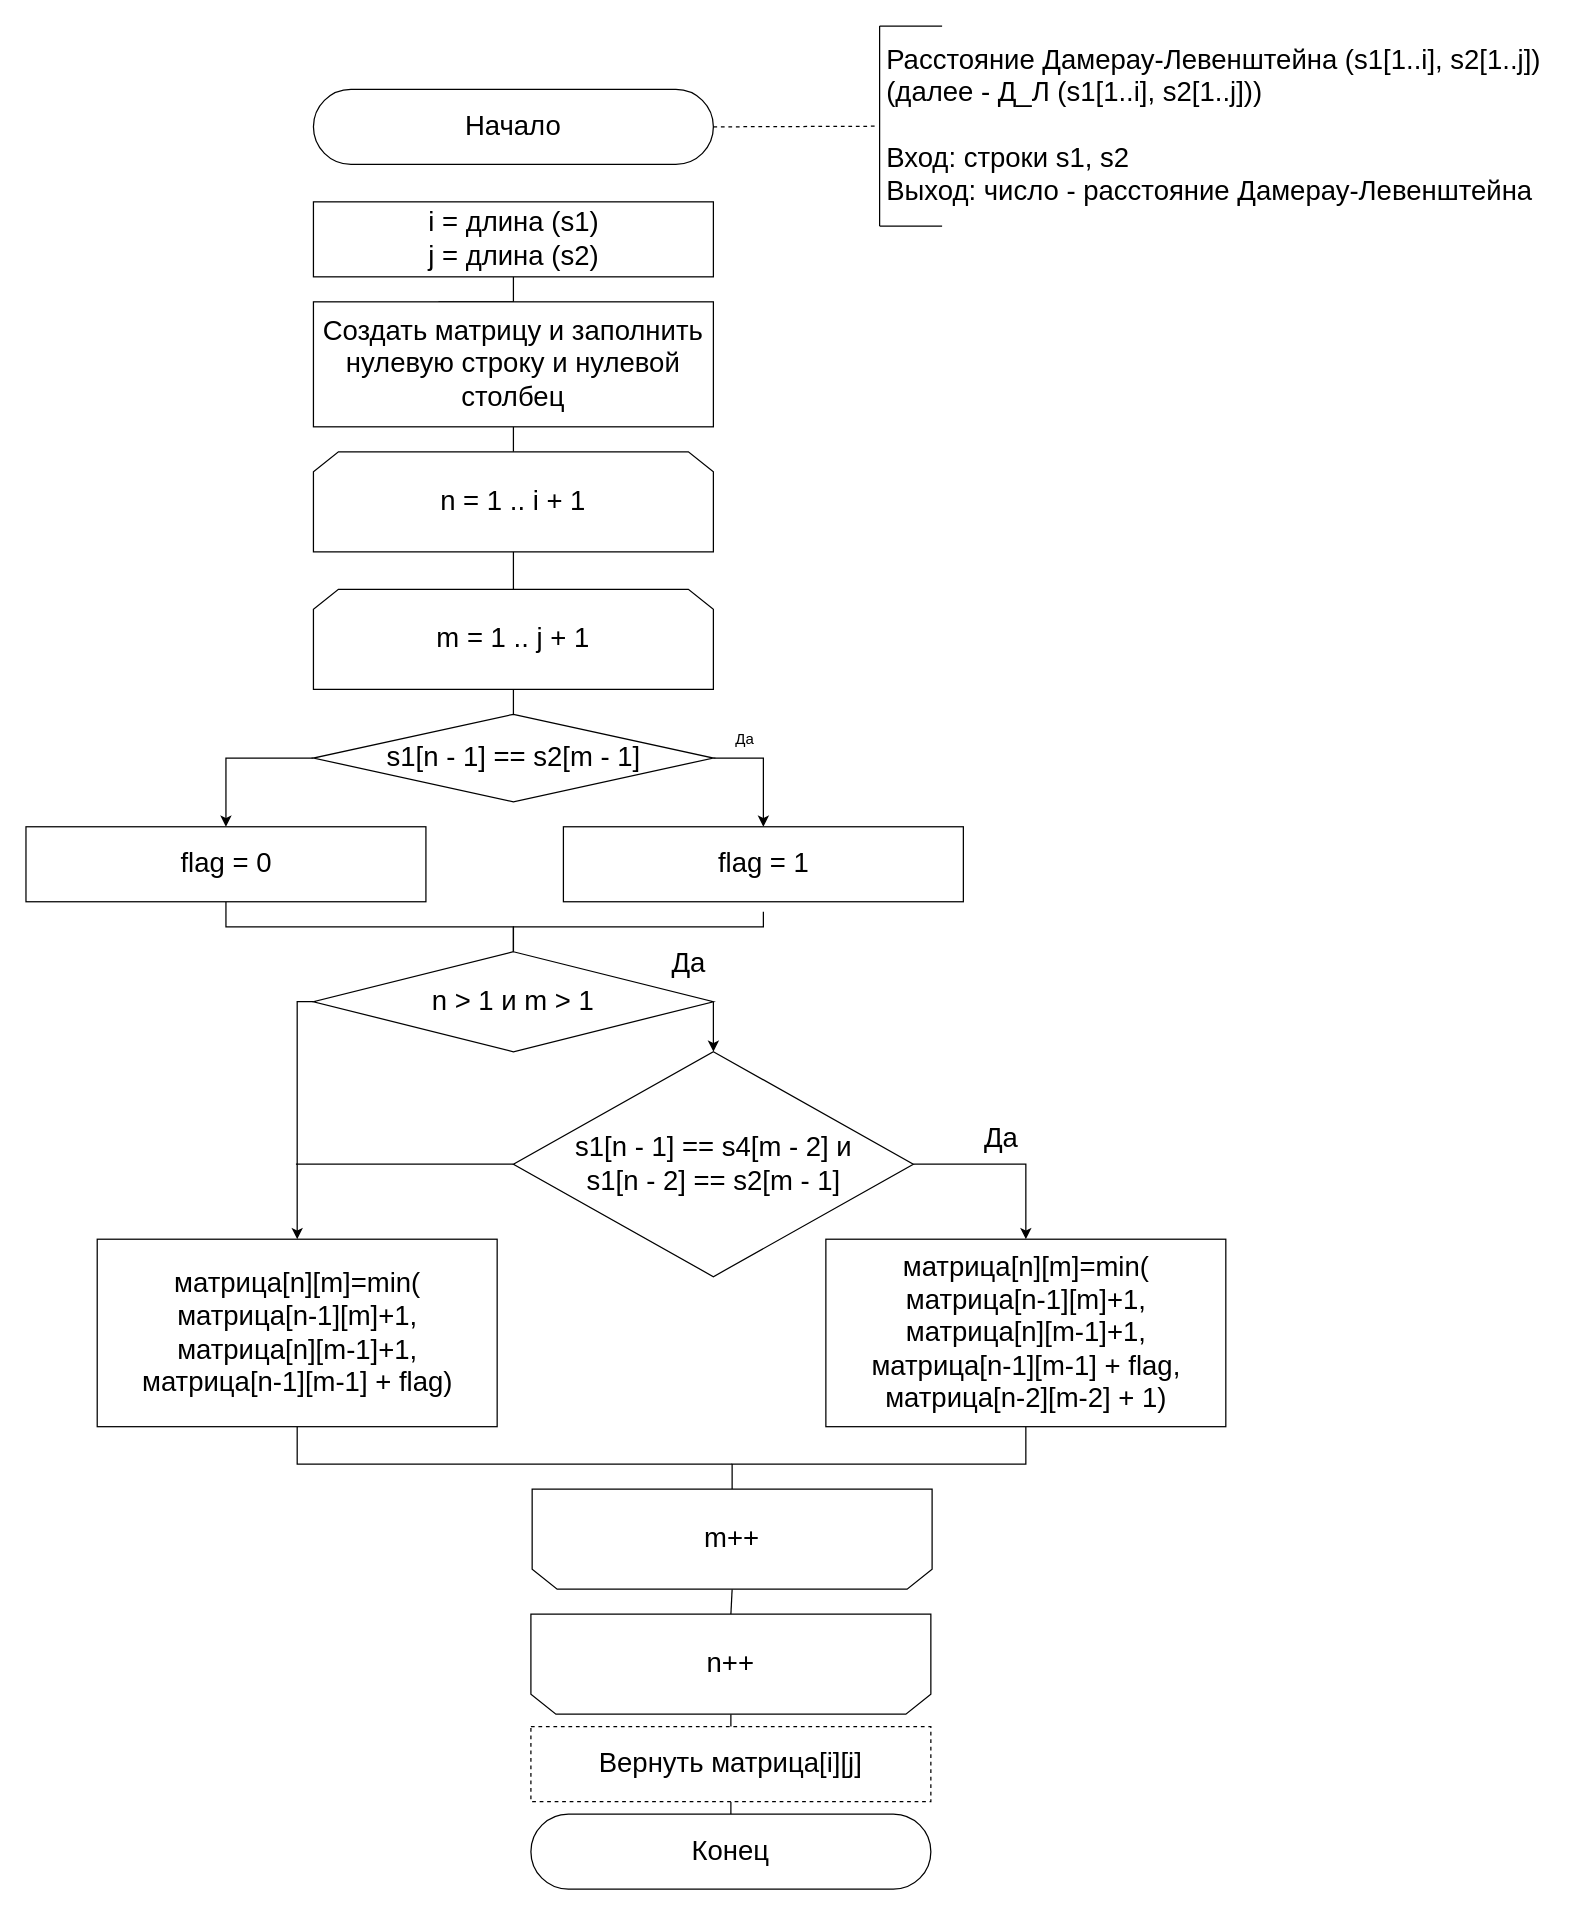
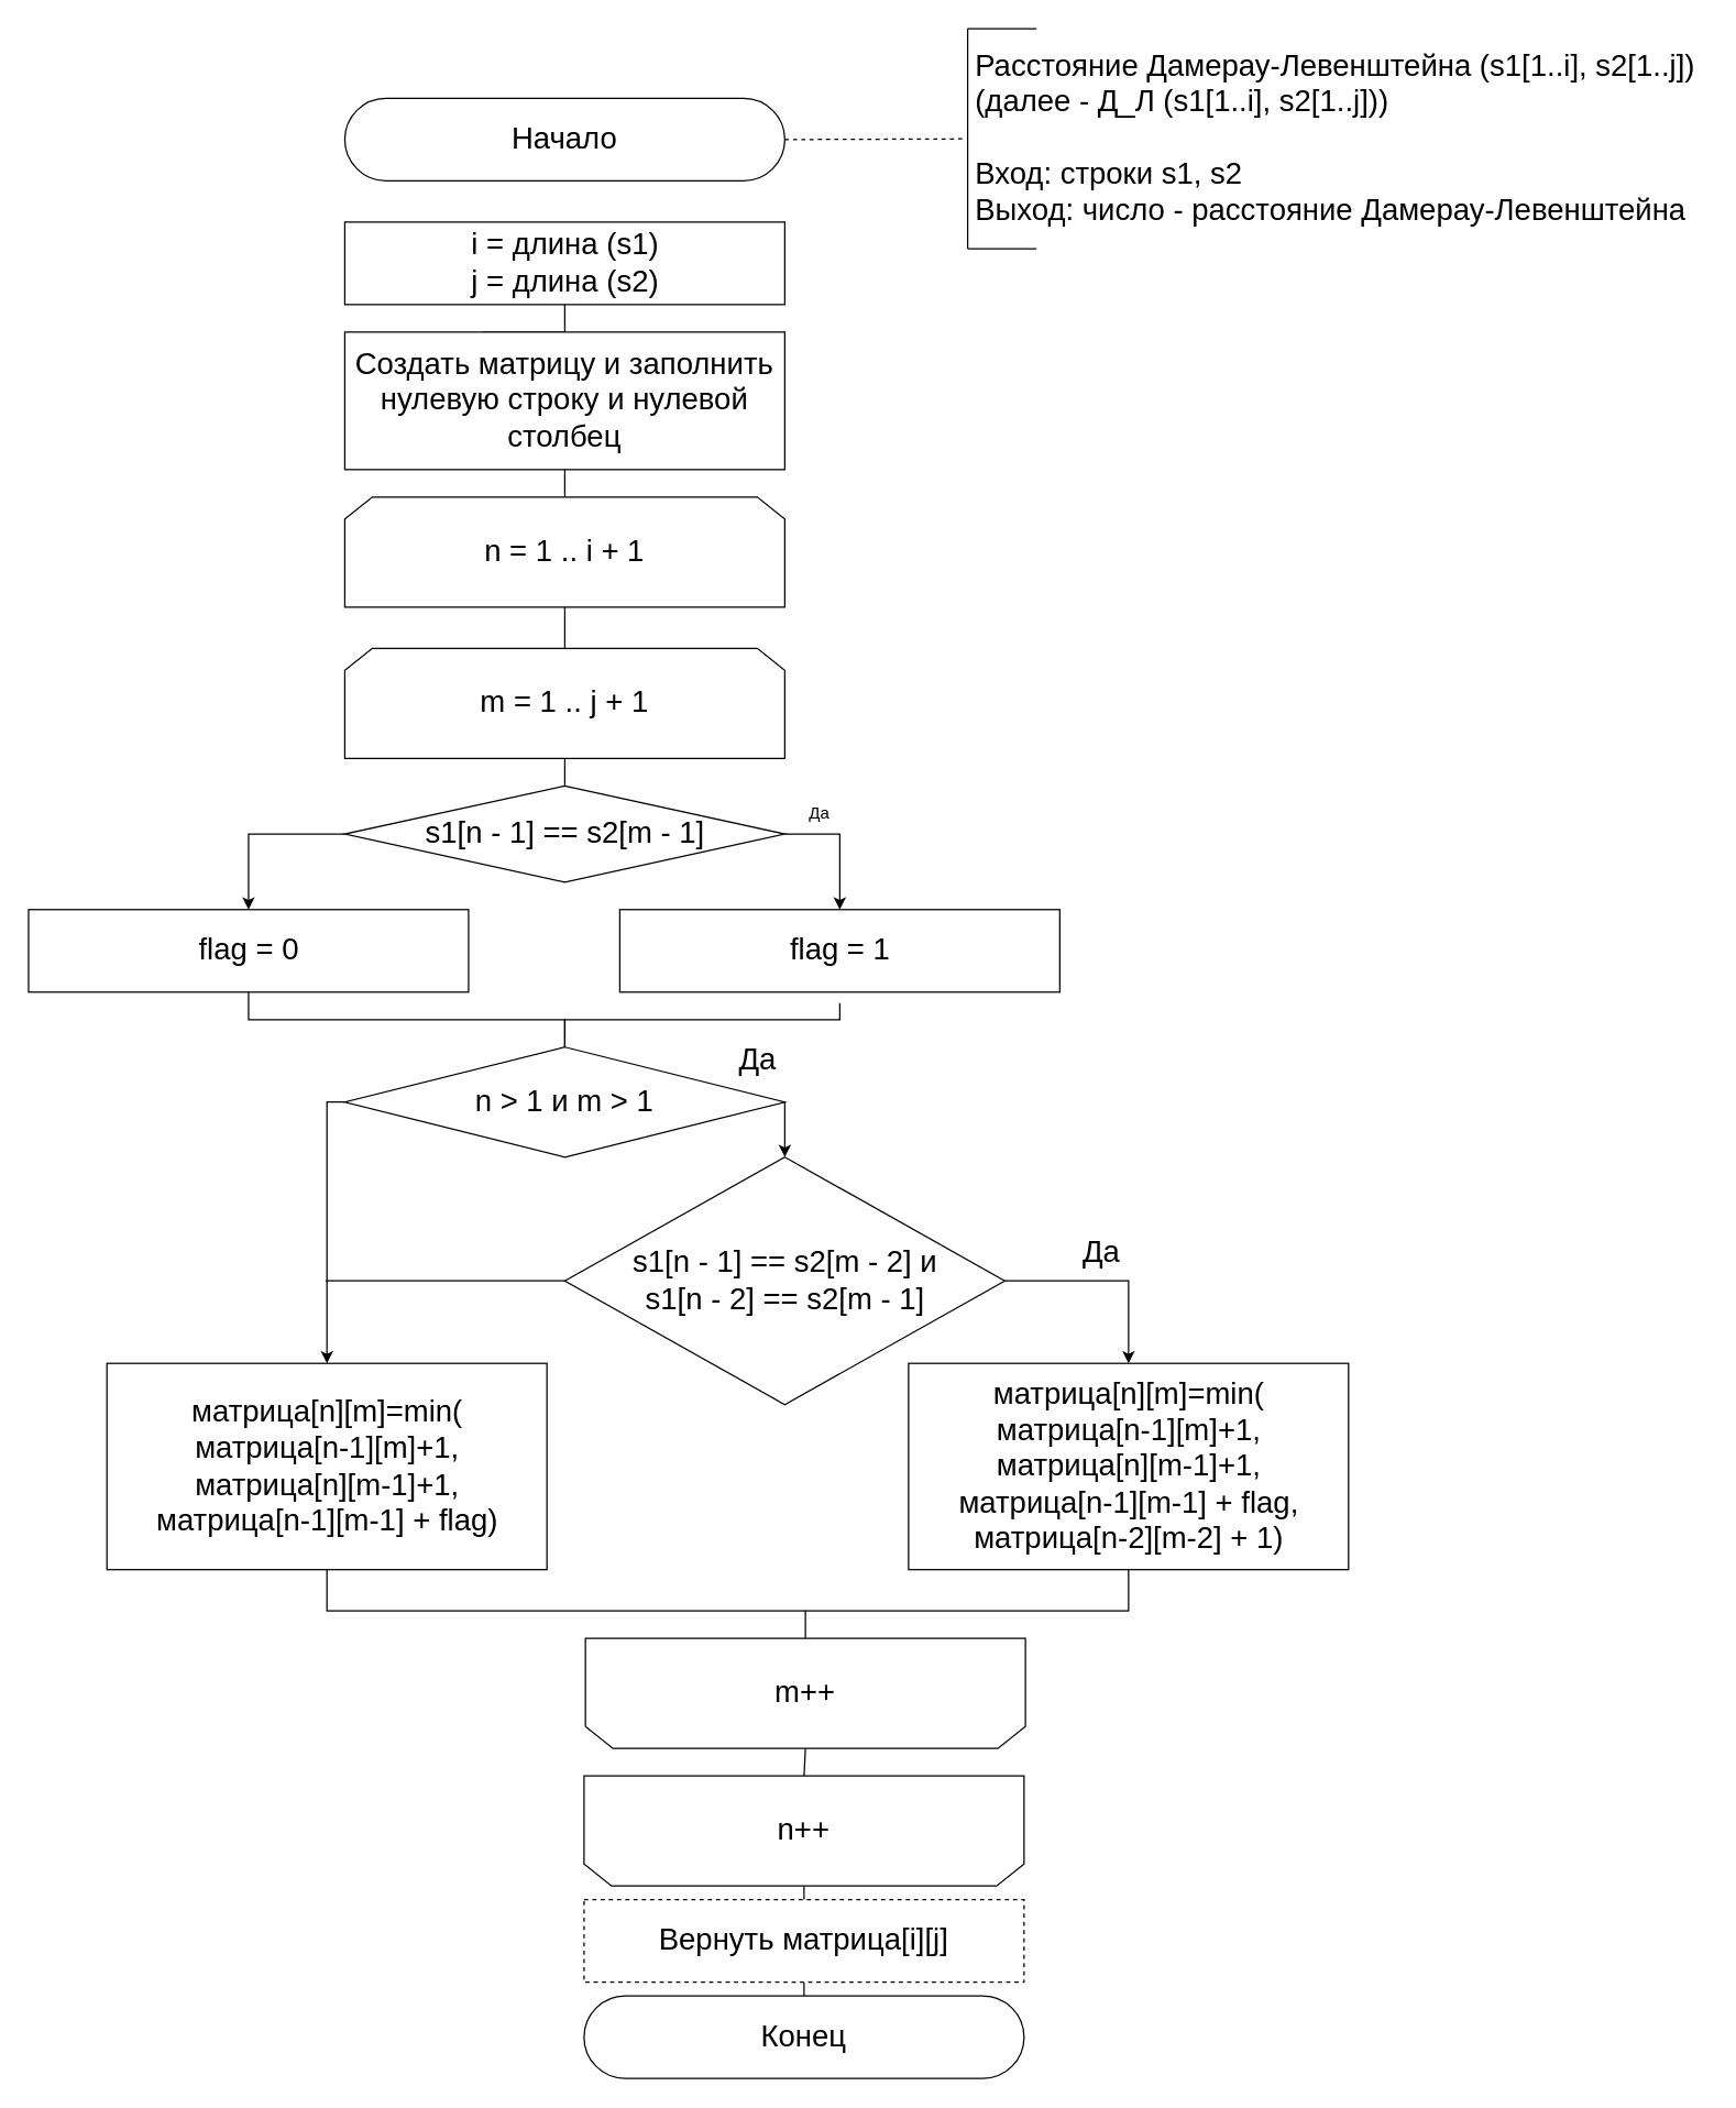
  <mxCell id="0" />
  <mxCell id="1" parent="0" />
  <mxCell id="2" style="edgeStyle=none;html=1;exitX=1;exitY=0.5;exitDx=0;exitDy=0;entryX=-0.001;entryY=0.502;entryDx=0;entryDy=0;entryPerimeter=0;dashed=1;endArrow=none;endFill=0;" parent="1" source="3" target="4" edge="1"><mxGeometry relative="1" as="geometry" /></mxCell>
  <mxCell id="3" value="&lt;font style=&quot;font-size: 22px&quot;&gt;Начало&lt;/font&gt;" style="rounded=1;whiteSpace=wrap;html=1;arcSize=50;" parent="1" vertex="1"><mxGeometry x="250" y="71" width="320" height="60" as="geometry" /></mxCell>
  <mxCell id="4" value="&lt;div style=&quot;text-align: left ; font-family: &amp;#34;helvetica&amp;#34; ; font-size: 22px&quot;&gt;&lt;font style=&quot;font-size: 22px&quot;&gt;Расстояние Дамерау-Левенштейна (s1[1..i], s2[1..j])&lt;/font&gt;&lt;/div&gt;&lt;div style=&quot;text-align: left ; font-family: &amp;#34;helvetica&amp;#34; ; font-size: 22px&quot;&gt;&lt;font style=&quot;font-size: 22px&quot;&gt;(далее - Д_Л (s1[1..i], s2[1..j]))&lt;/font&gt;&lt;/div&gt;&lt;div style=&quot;text-align: left ; font-family: &amp;#34;helvetica&amp;#34; ; font-size: 22px&quot;&gt;&lt;font style=&quot;font-size: 22px&quot;&gt;&lt;br&gt;&lt;/font&gt;&lt;/div&gt;&lt;div style=&quot;text-align: left ; font-family: &amp;#34;helvetica&amp;#34; ; font-size: 22px&quot;&gt;&lt;font style=&quot;font-size: 22px&quot;&gt;Вход: строки s1, s2&lt;/font&gt;&lt;/div&gt;&lt;div style=&quot;text-align: left ; font-family: &amp;#34;helvetica&amp;#34; ; font-size: 22px&quot;&gt;&lt;font style=&quot;font-size: 22px&quot;&gt;Выход: число - расстояние Дамерау-Левенштейна&lt;/font&gt;&lt;/div&gt;" style="text;html=1;align=center;verticalAlign=middle;resizable=0;points=[];autosize=1;strokeColor=none;fillColor=none;" parent="1" vertex="1"><mxGeometry x="700" y="60.33" width="540" height="80" as="geometry" /></mxCell>
  <mxCell id="5" style="edgeStyle=orthogonalEdgeStyle;rounded=0;orthogonalLoop=1;jettySize=auto;html=1;exitX=0.5;exitY=1;exitDx=0;exitDy=0;entryX=0.5;entryY=0;entryDx=0;entryDy=0;endArrow=none;endFill=0;" parent="1" source="6" edge="1"><mxGeometry relative="1" as="geometry"><mxPoint x="350" y="261" as="targetPoint" /></mxGeometry></mxCell>
  <mxCell id="6" value="&lt;font style=&quot;font-size: 22px&quot;&gt;i = длина (s1)&lt;br&gt;j = длина (s2)&lt;/font&gt;" style="html=1;dashed=0;whitespace=wrap;" parent="1" vertex="1"><mxGeometry x="250" y="161" width="320" height="60" as="geometry" /></mxCell>
  <mxCell id="7" style="edgeStyle=none;html=1;exitX=0.5;exitY=1;exitDx=0;exitDy=0;entryX=0.5;entryY=0;entryDx=0;entryDy=0;endArrow=none;endFill=0;" parent="1" source="8" edge="1" target="30"><mxGeometry relative="1" as="geometry"><mxPoint x="350" y="371" as="targetPoint" /></mxGeometry></mxCell>
  <mxCell id="8" value="&lt;font style=&quot;font-size: 22px&quot;&gt;Создать матрицу и заполнить нулевую строку и нулевой столбец&lt;/font&gt;" style="whiteSpace=wrap;html=1;" parent="1" vertex="1"><mxGeometry x="250" y="241" width="320" height="100" as="geometry" /></mxCell>
  <mxCell id="9" style="edgeStyle=none;html=1;exitX=0.5;exitY=1;exitDx=0;exitDy=0;entryX=0.5;entryY=0;entryDx=0;entryDy=0;endArrow=none;endFill=0;" parent="1" target="13" edge="1" source="31"><mxGeometry relative="1" as="geometry"><mxPoint x="350" y="541" as="sourcePoint" /></mxGeometry></mxCell>
  <mxCell id="10" style="edgeStyle=none;html=1;exitX=0.5;exitY=1;exitDx=0;exitDy=0;entryX=0.5;entryY=0;entryDx=0;entryDy=0;endArrow=none;endFill=0;" parent="1" edge="1" target="31" source="30"><mxGeometry relative="1" as="geometry"><mxPoint x="350" y="431" as="sourcePoint" /><mxPoint x="350" y="481" as="targetPoint" /><Array as="points" /></mxGeometry></mxCell>
  <mxCell id="11" style="edgeStyle=none;html=1;exitX=0;exitY=0.5;exitDx=0;exitDy=0;entryX=0.5;entryY=0;entryDx=0;entryDy=0;fontSize=22;rounded=0;" parent="1" source="13" target="17" edge="1"><mxGeometry relative="1" as="geometry"><Array as="points"><mxPoint x="180" y="606" /></Array></mxGeometry></mxCell>
  <mxCell id="12" style="edgeStyle=none;rounded=0;html=1;exitX=1;exitY=0.5;exitDx=0;exitDy=0;entryX=0.5;entryY=0;entryDx=0;entryDy=0;fontSize=22;" parent="1" source="13" target="15" edge="1"><mxGeometry relative="1" as="geometry"><Array as="points"><mxPoint x="610" y="606" /></Array></mxGeometry></mxCell>
  <mxCell id="13" value="&lt;font style=&quot;font-size: 22px&quot;&gt;s1[n - 1] == s2[m - 1]&lt;/font&gt;" style="shape=rhombus;html=1;dashed=0;whitespace=wrap;perimeter=rhombusPerimeter;" parent="1" vertex="1"><mxGeometry x="250" y="571" width="320" height="70" as="geometry" /></mxCell>
  <mxCell id="14" style="edgeStyle=none;rounded=0;html=1;exitX=0.5;exitY=1;exitDx=0;exitDy=0;entryX=0.5;entryY=0;entryDx=0;entryDy=0;endArrow=none;endFill=0;" parent="1" target="28" edge="1"><mxGeometry relative="1" as="geometry"><Array as="points"><mxPoint x="610" y="741" /><mxPoint x="410" y="741" /></Array><mxPoint x="610" y="729" as="sourcePoint" /><mxPoint x="410" y="849" as="targetPoint" /></mxGeometry></mxCell>
  <mxCell id="15" value="&lt;font style=&quot;font-size: 22px&quot;&gt;flag&amp;nbsp;= 1&lt;/font&gt;" style="html=1;dashed=0;whitespace=wrap;" parent="1" vertex="1"><mxGeometry x="450" y="661" width="320" height="60" as="geometry" /></mxCell>
  <mxCell id="16" style="edgeStyle=none;rounded=0;html=1;exitX=0.5;exitY=1;exitDx=0;exitDy=0;entryX=0.5;entryY=0;entryDx=0;entryDy=0;endArrow=none;endFill=0;" parent="1" source="17" target="28" edge="1"><mxGeometry relative="1" as="geometry"><Array as="points"><mxPoint x="180" y="741" /><mxPoint x="410" y="741" /></Array></mxGeometry></mxCell>
  <mxCell id="17" value="&lt;font style=&quot;font-size: 22px&quot;&gt;flag = 0&lt;/font&gt;" style="html=1;dashed=0;whitespace=wrap;" parent="1" vertex="1"><mxGeometry x="20" y="661" width="320" height="60" as="geometry" /></mxCell>
  <mxCell id="18" value="Да" style="text;html=1;align=center;verticalAlign=middle;resizable=0;points=[];autosize=1;strokeColor=none;" parent="1" vertex="1"><mxGeometry x="580" y="581" width="30" height="20" as="geometry" /></mxCell>
  <mxCell id="19" style="edgeStyle=none;rounded=0;html=1;exitX=1;exitY=0.5;exitDx=0;exitDy=0;entryX=0.5;entryY=0;entryDx=0;entryDy=0;fontSize=22;" parent="1" source="20" target="25" edge="1"><mxGeometry relative="1" as="geometry"><Array as="points"><mxPoint x="820" y="931" /></Array></mxGeometry></mxCell>
- <mxCell id="20" value="&lt;font style=&quot;font-size: 22px&quot;&gt;s1[n - 1] == s4[m - 2] и&lt;br&gt;s1[n - 2] == s2[m - 1]&lt;/font&gt;" style="shape=rhombus;html=1;dashed=0;whitespace=wrap;perimeter=rhombusPerimeter;" parent="1" vertex="1"><mxGeometry x="410" y="841" width="320" height="180" as="geometry" /></mxCell>
+ <mxCell id="20" value="&lt;font style=&quot;font-size: 22px&quot;&gt;s1[n - 1] == s2[m - 2] и&lt;br&gt;s1[n - 2] == s2[m - 1]&lt;/font&gt;" style="shape=rhombus;html=1;dashed=0;whitespace=wrap;perimeter=rhombusPerimeter;" parent="1" vertex="1"><mxGeometry x="410" y="841" width="320" height="180" as="geometry" /></mxCell>
  <mxCell id="21" value="&lt;font style=&quot;font-size: 22px&quot;&gt;Да&lt;/font&gt;" style="text;html=1;align=center;verticalAlign=middle;resizable=0;points=[];autosize=1;strokeColor=none;" parent="1" vertex="1"><mxGeometry x="530" y="761" width="40" height="20" as="geometry" /></mxCell>
  <mxCell id="22" style="edgeStyle=none;rounded=0;html=1;exitX=0.5;exitY=1;exitDx=0;exitDy=0;endArrow=none;endFill=0;" parent="1" source="23" edge="1"><mxGeometry relative="1" as="geometry"><Array as="points"><mxPoint x="237" y="1171" /><mxPoint x="340" y="1171" /><mxPoint x="475" y="1171" /></Array><mxPoint x="585" y="1171" as="targetPoint" /></mxGeometry></mxCell>
  <mxCell id="23" value="&lt;font style=&quot;font-size: 22px&quot;&gt;матрица[n][m]=min(&lt;br&gt;матрица[n-1][m]+1,&lt;br&gt;матрица[n][m-1]+1,&lt;br&gt;матрица[n-1][m-1] + flag)&lt;/font&gt;" style="html=1;dashed=0;whitespace=wrap;" parent="1" vertex="1"><mxGeometry x="77" y="991" width="320" height="150" as="geometry" /></mxCell>
  <mxCell id="24" style="edgeStyle=none;rounded=0;html=1;exitX=0.5;exitY=1;exitDx=0;exitDy=0;entryX=0.5;entryY=1;entryDx=0;entryDy=0;endArrow=none;endFill=0;" parent="1" source="25" target="33" edge="1"><mxGeometry relative="1" as="geometry"><Array as="points"><mxPoint x="820" y="1171" /><mxPoint x="585" y="1171" /></Array></mxGeometry></mxCell>
  <mxCell id="25" value="&lt;font style=&quot;font-size: 22px&quot;&gt;матрица[n][m]=min(&lt;br&gt;матрица[n-1][m]+1,&lt;br&gt;матрица[n][m-1]+1,&lt;br&gt;матрица[n-1][m-1] + flag,&lt;br&gt;матрица[n-2][m-2] + 1)&lt;/font&gt;" style="html=1;dashed=0;whitespace=wrap;" parent="1" vertex="1"><mxGeometry x="660" y="991" width="320" height="150" as="geometry" /></mxCell>
  <mxCell id="26" style="edgeStyle=none;html=1;exitX=1;exitY=0.5;exitDx=0;exitDy=0;entryX=0.5;entryY=0;entryDx=0;entryDy=0;endArrow=classic;endFill=1;rounded=0;" parent="1" source="28" target="20" edge="1"><mxGeometry relative="1" as="geometry"><Array as="points" /></mxGeometry></mxCell>
  <mxCell id="27" style="edgeStyle=orthogonalEdgeStyle;rounded=0;orthogonalLoop=1;jettySize=auto;html=1;entryX=0.5;entryY=0;entryDx=0;entryDy=0;" edge="1" parent="1" source="28" target="23"><mxGeometry relative="1" as="geometry"><Array as="points"><mxPoint x="237" y="801" /></Array></mxGeometry></mxCell>
  <mxCell id="28" value="&lt;font style=&quot;font-size: 22px&quot;&gt;n &amp;gt; 1 и m &amp;gt; 1&lt;/font&gt;" style="rhombus;whiteSpace=wrap;html=1;" parent="1" vertex="1"><mxGeometry x="250" y="761" width="320" height="80" as="geometry" /></mxCell>
  <mxCell id="29" value="&lt;font style=&quot;font-size: 22px&quot;&gt;Да&lt;/font&gt;" style="text;html=1;align=center;verticalAlign=middle;resizable=0;points=[];autosize=1;strokeColor=none;fillColor=none;" parent="1" vertex="1"><mxGeometry x="780" y="901" width="40" height="20" as="geometry" /></mxCell>
  <mxCell id="30" value="&lt;span&gt;&lt;font style=&quot;font-size: 22px&quot;&gt;n = 1 .. i + 1&lt;/font&gt;&lt;/span&gt;" style="shape=loopLimit;whiteSpace=wrap;html=1;" parent="1" vertex="1"><mxGeometry x="250" y="361" width="320" height="80" as="geometry" /></mxCell>
  <mxCell id="31" value="&lt;span&gt;&lt;font style=&quot;font-size: 22px&quot;&gt;m = 1 .. j + 1&lt;/font&gt;&lt;/span&gt;" style="shape=loopLimit;whiteSpace=wrap;html=1;" parent="1" vertex="1"><mxGeometry x="250" y="471" width="320" height="80" as="geometry" /></mxCell>
  <mxCell id="32" style="edgeStyle=none;rounded=0;html=1;exitX=0.5;exitY=0;exitDx=0;exitDy=0;entryX=0.5;entryY=1;entryDx=0;entryDy=0;endArrow=none;endFill=0;" parent="1" source="33" target="35" edge="1"><mxGeometry relative="1" as="geometry" /></mxCell>
  <mxCell id="33" value="&lt;font style=&quot;font-size: 22px&quot;&gt;m++&lt;/font&gt;" style="shape=loopLimit;whiteSpace=wrap;html=1;direction=west;" parent="1" vertex="1"><mxGeometry x="425" y="1191" width="320" height="80" as="geometry" /></mxCell>
  <mxCell id="34" style="edgeStyle=none;rounded=0;html=1;exitX=0.5;exitY=0;exitDx=0;exitDy=0;endArrow=none;endFill=0;entryX=0.5;entryY=0;entryDx=0;entryDy=0;" parent="1" source="35" edge="1" target="37"><mxGeometry relative="1" as="geometry"><mxPoint x="475.333" y="1481" as="targetPoint" /></mxGeometry></mxCell>
  <mxCell id="35" value="&lt;font style=&quot;font-size: 22px&quot;&gt;n++&lt;/font&gt;" style="shape=loopLimit;whiteSpace=wrap;html=1;direction=west;" parent="1" vertex="1"><mxGeometry x="424" y="1291" width="320" height="80" as="geometry" /></mxCell>
  <mxCell id="36" style="edgeStyle=none;rounded=0;html=1;exitX=0.5;exitY=1;exitDx=0;exitDy=0;entryX=0.5;entryY=0;entryDx=0;entryDy=0;endArrow=none;endFill=0;" parent="1" source="37" target="38" edge="1"><mxGeometry relative="1" as="geometry" /></mxCell>
  <mxCell id="37" value="&lt;font style=&quot;font-size: 22px&quot;&gt;Вернуть матрица[i][j]&lt;/font&gt;" style="whiteSpace=wrap;html=1;dashed=1;" parent="1" vertex="1"><mxGeometry x="424" y="1381" width="320" height="60" as="geometry" /></mxCell>
  <mxCell id="38" value="&lt;font style=&quot;font-size: 22px&quot;&gt;Конец&lt;/font&gt;" style="rounded=1;whiteSpace=wrap;html=1;arcSize=50;" parent="1" vertex="1"><mxGeometry x="424" y="1451" width="320" height="60" as="geometry" /></mxCell>
  <mxCell id="39" value="" style="endArrow=none;html=1;" parent="1" edge="1"><mxGeometry width="50" height="50" relative="1" as="geometry"><mxPoint x="703" y="180.33" as="sourcePoint" /><mxPoint x="703" y="20.33" as="targetPoint" /></mxGeometry></mxCell>
  <mxCell id="40" value="" style="endArrow=none;html=1;" parent="1" edge="1"><mxGeometry width="50" height="50" relative="1" as="geometry"><mxPoint x="703" y="180.33" as="sourcePoint" /><mxPoint x="753" y="180.33" as="targetPoint" /></mxGeometry></mxCell>
  <mxCell id="41" value="" style="endArrow=none;html=1;" parent="1" edge="1"><mxGeometry width="50" height="50" relative="1" as="geometry"><mxPoint x="703" y="20.33" as="sourcePoint" /><mxPoint x="753" y="20.33" as="targetPoint" /></mxGeometry></mxCell>
  <mxCell id="42" value="" style="endArrow=none;html=1;rounded=0;entryX=0;entryY=0.5;entryDx=0;entryDy=0;" edge="1" parent="1" target="20"><mxGeometry width="50" height="50" relative="1" as="geometry"><mxPoint x="236" y="931" as="sourcePoint" /><mxPoint x="406" y="931" as="targetPoint" /></mxGeometry></mxCell>
